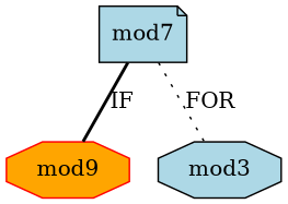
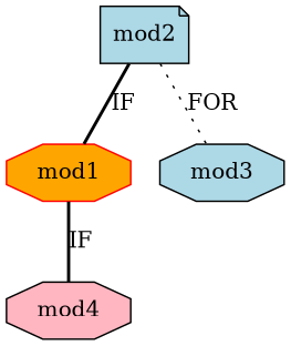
  graph {
    node [fillcolor=lightblue shape=octagon style=filled]
    edge [style=bold]
-   mod1 [color=red fillcolor=orange label=mod9]
-   mod2 [shape=note label=mod7]
+   mod1 [color=red fillcolor=orange]
+   mod4 [fillcolor=lightpink]
+   mod2 [shape=note]
    mod3
+   mod1 -- mod4 [label=IF]
    mod2 -- mod1 [label=IF]
    mod2 -- mod3 [label=FOR style=dotted]
  }
